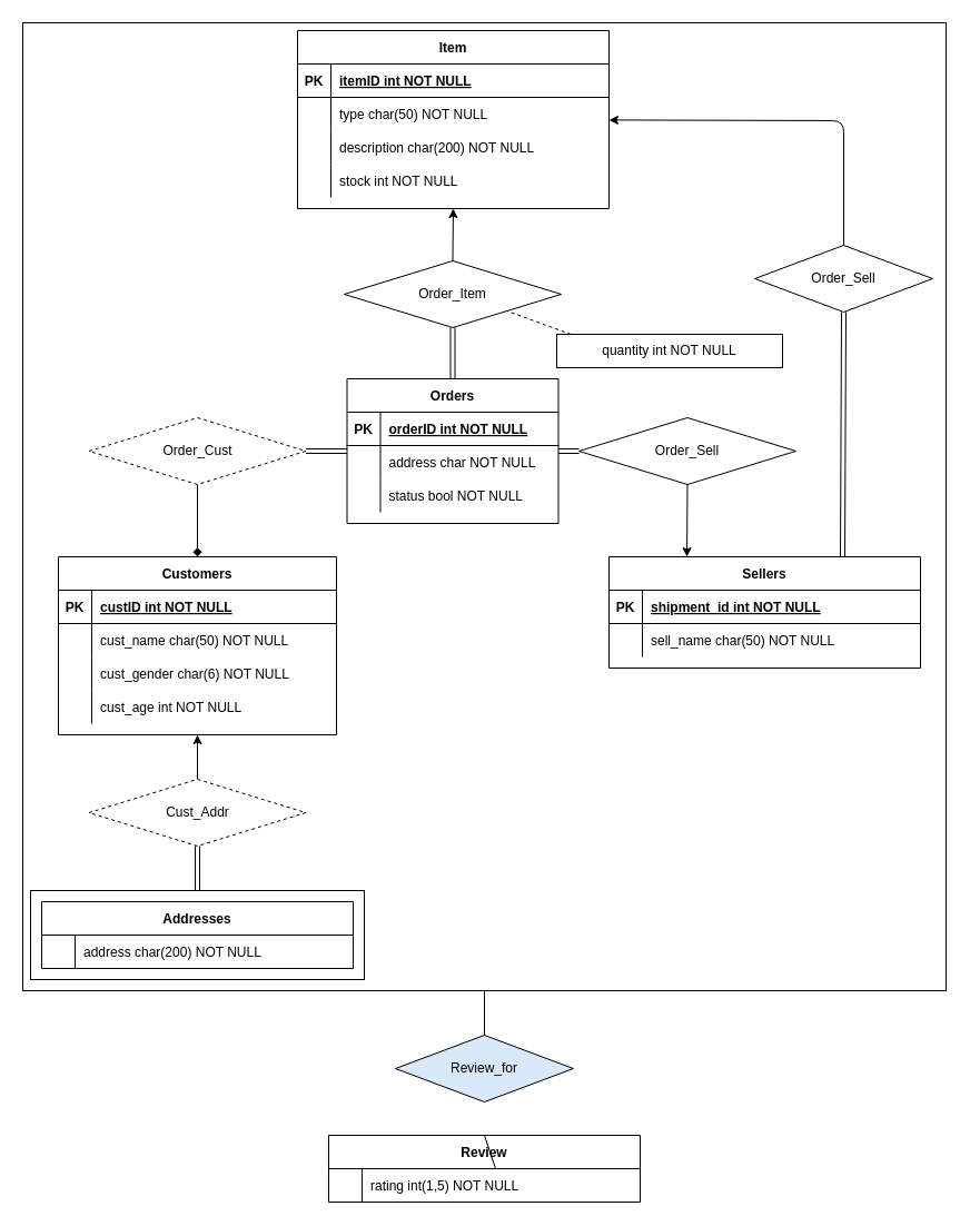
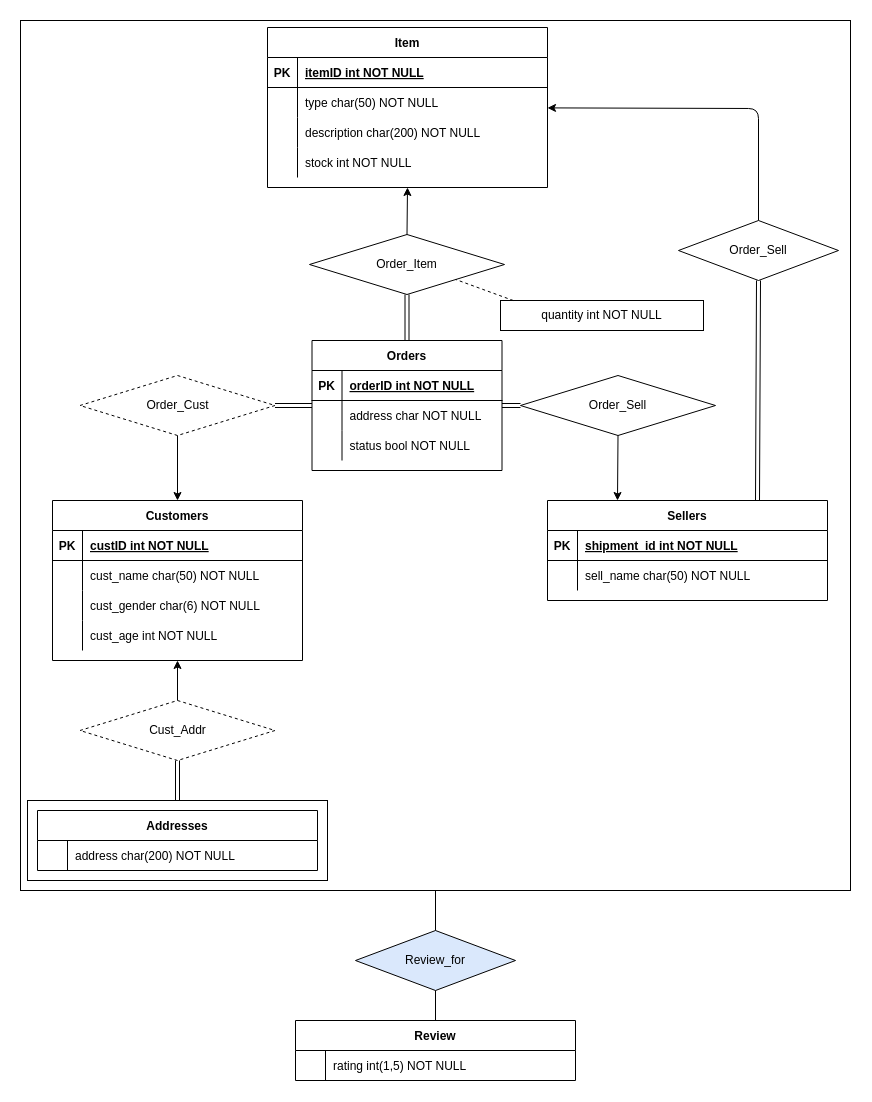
  <mxCell id="0" />
  <mxCell id="1" parent="0" />
  <mxCell id="2" value="" style="rounded=0;whiteSpace=wrap;html=1;" vertex="1" parent="1"><mxGeometry x="20" y="20" width="830" height="870" as="geometry" /></mxCell>
  <mxCell id="3" value="" style="rounded=0;whiteSpace=wrap;html=1;" vertex="1" parent="1"><mxGeometry x="27" y="800" width="300" height="80" as="geometry" /></mxCell>
  <mxCell id="4" value="Orders" style="shape=table;startSize=30;container=1;collapsible=1;childLayout=tableLayout;fixedRows=1;rowLines=0;fontStyle=1;align=center;resizeLast=1;" parent="1" vertex="1"><mxGeometry x="311.5" y="340" width="190" height="130" as="geometry" /></mxCell>
  <mxCell id="5" value="" style="shape=partialRectangle;collapsible=0;dropTarget=0;pointerEvents=0;fillColor=none;points=[[0,0.5],[1,0.5]];portConstraint=eastwest;top=0;left=0;right=0;bottom=1;" parent="4" vertex="1"><mxGeometry y="30" width="190" height="30" as="geometry" /></mxCell>
  <mxCell id="6" value="PK" style="shape=partialRectangle;overflow=hidden;connectable=0;fillColor=none;top=0;left=0;bottom=0;right=0;fontStyle=1;" parent="5" vertex="1"><mxGeometry width="30" height="30" as="geometry" /></mxCell>
  <mxCell id="7" value="orderID int NOT NULL " style="shape=partialRectangle;overflow=hidden;connectable=0;fillColor=none;top=0;left=0;bottom=0;right=0;align=left;spacingLeft=6;fontStyle=5;" parent="5" vertex="1"><mxGeometry x="30" width="160" height="30" as="geometry" /></mxCell>
  <mxCell id="8" value="" style="shape=partialRectangle;collapsible=0;dropTarget=0;pointerEvents=0;fillColor=none;points=[[0,0.5],[1,0.5]];portConstraint=eastwest;top=0;left=0;right=0;bottom=0;" parent="4" vertex="1"><mxGeometry y="60" width="190" height="30" as="geometry" /></mxCell>
  <mxCell id="9" value="" style="shape=partialRectangle;overflow=hidden;connectable=0;fillColor=none;top=0;left=0;bottom=0;right=0;" parent="8" vertex="1"><mxGeometry width="30" height="30" as="geometry" /></mxCell>
  <mxCell id="10" value="address char NOT NULL" style="shape=partialRectangle;overflow=hidden;connectable=0;fillColor=none;top=0;left=0;bottom=0;right=0;align=left;spacingLeft=6;" parent="8" vertex="1"><mxGeometry x="30" width="160" height="30" as="geometry" /></mxCell>
  <mxCell id="11" value="" style="shape=partialRectangle;collapsible=0;dropTarget=0;pointerEvents=0;fillColor=none;points=[[0,0.5],[1,0.5]];portConstraint=eastwest;top=0;left=0;right=0;bottom=0;" parent="4" vertex="1"><mxGeometry y="90" width="190" height="30" as="geometry" /></mxCell>
  <mxCell id="12" value="" style="shape=partialRectangle;overflow=hidden;connectable=0;fillColor=none;top=0;left=0;bottom=0;right=0;" parent="11" vertex="1"><mxGeometry width="30" height="30" as="geometry" /></mxCell>
  <mxCell id="13" value="status bool NOT NULL" style="shape=partialRectangle;overflow=hidden;connectable=0;fillColor=none;top=0;left=0;bottom=0;right=0;align=left;spacingLeft=6;" parent="11" vertex="1"><mxGeometry x="30" width="160" height="30" as="geometry" /></mxCell>
  <mxCell id="14" value="Sellers" style="shape=table;startSize=30;container=1;collapsible=1;childLayout=tableLayout;fixedRows=1;rowLines=0;fontStyle=1;align=center;resizeLast=1;" parent="1" vertex="1"><mxGeometry x="547" y="500" width="280" height="100" as="geometry" /></mxCell>
  <mxCell id="15" value="" style="shape=partialRectangle;collapsible=0;dropTarget=0;pointerEvents=0;fillColor=none;points=[[0,0.5],[1,0.5]];portConstraint=eastwest;top=0;left=0;right=0;bottom=1;" parent="14" vertex="1"><mxGeometry y="30" width="280" height="30" as="geometry" /></mxCell>
  <mxCell id="16" value="PK" style="shape=partialRectangle;overflow=hidden;connectable=0;fillColor=none;top=0;left=0;bottom=0;right=0;fontStyle=1;" parent="15" vertex="1"><mxGeometry width="30" height="30" as="geometry" /></mxCell>
  <mxCell id="17" value="shipment_id int NOT NULL " style="shape=partialRectangle;overflow=hidden;connectable=0;fillColor=none;top=0;left=0;bottom=0;right=0;align=left;spacingLeft=6;fontStyle=5;" parent="15" vertex="1"><mxGeometry x="30" width="250" height="30" as="geometry" /></mxCell>
  <mxCell id="18" value="" style="shape=partialRectangle;collapsible=0;dropTarget=0;pointerEvents=0;fillColor=none;points=[[0,0.5],[1,0.5]];portConstraint=eastwest;top=0;left=0;right=0;bottom=0;" parent="14" vertex="1"><mxGeometry y="60" width="280" height="30" as="geometry" /></mxCell>
  <mxCell id="19" value="" style="shape=partialRectangle;overflow=hidden;connectable=0;fillColor=none;top=0;left=0;bottom=0;right=0;" parent="18" vertex="1"><mxGeometry width="30" height="30" as="geometry" /></mxCell>
  <mxCell id="20" value="sell_name char(50) NOT NULL" style="shape=partialRectangle;overflow=hidden;connectable=0;fillColor=none;top=0;left=0;bottom=0;right=0;align=left;spacingLeft=6;" parent="18" vertex="1"><mxGeometry x="30" width="250" height="30" as="geometry" /></mxCell>
  <mxCell id="21" value="Customers" style="shape=table;startSize=30;container=1;collapsible=1;childLayout=tableLayout;fixedRows=1;rowLines=0;fontStyle=1;align=center;resizeLast=1;" parent="1" vertex="1"><mxGeometry x="52" y="500" width="250" height="160" as="geometry" /></mxCell>
  <mxCell id="22" value="" style="shape=partialRectangle;collapsible=0;dropTarget=0;pointerEvents=0;fillColor=none;points=[[0,0.5],[1,0.5]];portConstraint=eastwest;top=0;left=0;right=0;bottom=1;" parent="21" vertex="1"><mxGeometry y="30" width="250" height="30" as="geometry" /></mxCell>
  <mxCell id="23" value="PK" style="shape=partialRectangle;overflow=hidden;connectable=0;fillColor=none;top=0;left=0;bottom=0;right=0;fontStyle=1;" parent="22" vertex="1"><mxGeometry width="30" height="30" as="geometry" /></mxCell>
  <mxCell id="24" value="custID int NOT NULL " style="shape=partialRectangle;overflow=hidden;connectable=0;fillColor=none;top=0;left=0;bottom=0;right=0;align=left;spacingLeft=6;fontStyle=5;" parent="22" vertex="1"><mxGeometry x="30" width="220" height="30" as="geometry" /></mxCell>
  <mxCell id="25" value="" style="shape=partialRectangle;collapsible=0;dropTarget=0;pointerEvents=0;fillColor=none;points=[[0,0.5],[1,0.5]];portConstraint=eastwest;top=0;left=0;right=0;bottom=0;" parent="21" vertex="1"><mxGeometry y="60" width="250" height="30" as="geometry" /></mxCell>
  <mxCell id="26" value="" style="shape=partialRectangle;overflow=hidden;connectable=0;fillColor=none;top=0;left=0;bottom=0;right=0;" parent="25" vertex="1"><mxGeometry width="30" height="30" as="geometry" /></mxCell>
  <mxCell id="27" value="cust_name char(50) NOT NULL" style="shape=partialRectangle;overflow=hidden;connectable=0;fillColor=none;top=0;left=0;bottom=0;right=0;align=left;spacingLeft=6;" parent="25" vertex="1"><mxGeometry x="30" width="220" height="30" as="geometry" /></mxCell>
  <mxCell id="28" value="" style="shape=partialRectangle;collapsible=0;dropTarget=0;pointerEvents=0;fillColor=none;points=[[0,0.5],[1,0.5]];portConstraint=eastwest;top=0;left=0;right=0;bottom=0;" vertex="1" parent="21"><mxGeometry y="90" width="250" height="30" as="geometry" /></mxCell>
  <mxCell id="29" value="" style="shape=partialRectangle;overflow=hidden;connectable=0;fillColor=none;top=0;left=0;bottom=0;right=0;" vertex="1" parent="28"><mxGeometry width="30" height="30" as="geometry" /></mxCell>
  <mxCell id="30" value="cust_gender char(6) NOT NULL" style="shape=partialRectangle;overflow=hidden;connectable=0;fillColor=none;top=0;left=0;bottom=0;right=0;align=left;spacingLeft=6;" vertex="1" parent="28"><mxGeometry x="30" width="220" height="30" as="geometry" /></mxCell>
  <mxCell id="31" value="" style="shape=partialRectangle;collapsible=0;dropTarget=0;pointerEvents=0;fillColor=none;points=[[0,0.5],[1,0.5]];portConstraint=eastwest;top=0;left=0;right=0;bottom=0;" vertex="1" parent="21"><mxGeometry y="120" width="250" height="30" as="geometry" /></mxCell>
  <mxCell id="32" value="" style="shape=partialRectangle;overflow=hidden;connectable=0;fillColor=none;top=0;left=0;bottom=0;right=0;" vertex="1" parent="31"><mxGeometry width="30" height="30" as="geometry" /></mxCell>
  <mxCell id="33" value="cust_age int NOT NULL" style="shape=partialRectangle;overflow=hidden;connectable=0;fillColor=none;top=0;left=0;bottom=0;right=0;align=left;spacingLeft=6;" vertex="1" parent="31"><mxGeometry x="30" width="220" height="30" as="geometry" /></mxCell>
  <mxCell id="34" value="Addresses" style="shape=table;startSize=30;container=1;collapsible=1;childLayout=tableLayout;fixedRows=1;rowLines=0;fontStyle=1;align=center;resizeLast=1;" vertex="1" parent="1"><mxGeometry x="37" y="810" width="280" height="60" as="geometry" /></mxCell>
  <mxCell id="35" value="" style="shape=partialRectangle;collapsible=0;dropTarget=0;pointerEvents=0;fillColor=none;points=[[0,0.5],[1,0.5]];portConstraint=eastwest;top=0;left=0;right=0;bottom=0;" vertex="1" parent="34"><mxGeometry y="30" width="280" height="30" as="geometry" /></mxCell>
  <mxCell id="36" value="" style="shape=partialRectangle;overflow=hidden;connectable=0;fillColor=none;top=0;left=0;bottom=0;right=0;" vertex="1" parent="35"><mxGeometry width="30" height="30" as="geometry" /></mxCell>
  <mxCell id="37" value="address char(200) NOT NULL" style="shape=partialRectangle;overflow=hidden;connectable=0;fillColor=none;top=0;left=0;bottom=0;right=0;align=left;spacingLeft=6;" vertex="1" parent="35"><mxGeometry x="30" width="250" height="30" as="geometry" /></mxCell>
  <mxCell id="38" value="Cust_Addr" style="rhombus;whiteSpace=wrap;html=1;dashed=1;" vertex="1" parent="1"><mxGeometry x="79.5" y="700" width="195" height="60" as="geometry" /></mxCell>
  <mxCell id="39" value="" style="shape=link;html=1;exitX=0.5;exitY=0;exitDx=0;exitDy=0;entryX=0.5;entryY=1;entryDx=0;entryDy=0;" edge="1" parent="1" source="3" target="38"><mxGeometry width="100" relative="1" as="geometry"><mxPoint x="377" y="680" as="sourcePoint" /><mxPoint x="477" y="680" as="targetPoint" /></mxGeometry></mxCell>
  <mxCell id="40" value="" style="endArrow=classic;html=1;exitX=0.5;exitY=0;exitDx=0;exitDy=0;entryX=0.5;entryY=1;entryDx=0;entryDy=0;" edge="1" parent="1" source="38" target="21"><mxGeometry width="50" height="50" relative="1" as="geometry"><mxPoint x="407" y="700" as="sourcePoint" /><mxPoint x="457" y="650" as="targetPoint" /></mxGeometry></mxCell>
  <mxCell id="41" value="Order_Cust" style="rhombus;whiteSpace=wrap;html=1;dashed=1;" vertex="1" parent="1"><mxGeometry x="79.5" y="375" width="195" height="60" as="geometry" /></mxCell>
  <mxCell id="42" value="" style="shape=link;html=1;" edge="1" parent="1" source="4" target="41"><mxGeometry width="100" relative="1" as="geometry"><mxPoint x="161.5" y="860" as="sourcePoint" /><mxPoint x="249.5" y="405" as="targetPoint" /></mxGeometry></mxCell>
- <mxCell id="43" value="" style="endArrow=diamond;html=1;exitX=0.5;exitY=1;exitDx=0;exitDy=0;entryX=0.5;entryY=0;entryDx=0;entryDy=0;" edge="1" parent="1" source="41" target="21"><mxGeometry width="50" height="50" relative="1" as="geometry"><mxPoint x="187" y="710" as="sourcePoint" /><mxPoint x="187" y="670" as="targetPoint" /></mxGeometry></mxCell>
+ <mxCell id="43" value="" style="endArrow=classic;html=1;exitX=0.5;exitY=1;exitDx=0;exitDy=0;entryX=0.5;entryY=0;entryDx=0;entryDy=0;" edge="1" parent="1" source="41" target="21"><mxGeometry width="50" height="50" relative="1" as="geometry"><mxPoint x="187" y="710" as="sourcePoint" /><mxPoint x="187" y="670" as="targetPoint" /></mxGeometry></mxCell>
  <mxCell id="44" value="Order_Sell" style="rhombus;whiteSpace=wrap;html=1;" vertex="1" parent="1"><mxGeometry x="520" y="375" width="195" height="60" as="geometry" /></mxCell>
  <mxCell id="45" value="" style="shape=link;html=1;exitX=1;exitY=0.5;exitDx=0;exitDy=0;entryX=0;entryY=0.5;entryDx=0;entryDy=0;" edge="1" parent="1" source="4" target="44"><mxGeometry width="100" relative="1" as="geometry"><mxPoint x="441.5" y="820" as="sourcePoint" /><mxPoint x="507" y="405" as="targetPoint" /></mxGeometry></mxCell>
  <mxCell id="46" value="" style="endArrow=classic;html=1;exitX=0.5;exitY=1;exitDx=0;exitDy=0;entryX=0.25;entryY=0;entryDx=0;entryDy=0;" edge="1" parent="1" source="44" target="14"><mxGeometry width="50" height="50" relative="1" as="geometry"><mxPoint x="200.5" y="395" as="sourcePoint" /><mxPoint x="200" y="510" as="targetPoint" /></mxGeometry></mxCell>
  <mxCell id="47" value="Item" style="shape=table;startSize=30;container=1;collapsible=1;childLayout=tableLayout;fixedRows=1;rowLines=0;fontStyle=1;align=center;resizeLast=1;" vertex="1" parent="1"><mxGeometry x="267" y="27" width="280" height="160" as="geometry" /></mxCell>
  <mxCell id="48" value="" style="shape=partialRectangle;collapsible=0;dropTarget=0;pointerEvents=0;fillColor=none;points=[[0,0.5],[1,0.5]];portConstraint=eastwest;top=0;left=0;right=0;bottom=1;" vertex="1" parent="47"><mxGeometry y="30" width="280" height="30" as="geometry" /></mxCell>
  <mxCell id="49" value="PK" style="shape=partialRectangle;overflow=hidden;connectable=0;fillColor=none;top=0;left=0;bottom=0;right=0;fontStyle=1;" vertex="1" parent="48"><mxGeometry width="30" height="30" as="geometry" /></mxCell>
  <mxCell id="50" value="itemID int NOT NULL " style="shape=partialRectangle;overflow=hidden;connectable=0;fillColor=none;top=0;left=0;bottom=0;right=0;align=left;spacingLeft=6;fontStyle=5;" vertex="1" parent="48"><mxGeometry x="30" width="250" height="30" as="geometry" /></mxCell>
  <mxCell id="51" value="" style="shape=partialRectangle;collapsible=0;dropTarget=0;pointerEvents=0;fillColor=none;points=[[0,0.5],[1,0.5]];portConstraint=eastwest;top=0;left=0;right=0;bottom=0;" vertex="1" parent="47"><mxGeometry y="60" width="280" height="30" as="geometry" /></mxCell>
  <mxCell id="52" value="" style="shape=partialRectangle;overflow=hidden;connectable=0;fillColor=none;top=0;left=0;bottom=0;right=0;" vertex="1" parent="51"><mxGeometry width="30" height="30" as="geometry" /></mxCell>
  <mxCell id="53" value="type char(50) NOT NULL" style="shape=partialRectangle;overflow=hidden;connectable=0;fillColor=none;top=0;left=0;bottom=0;right=0;align=left;spacingLeft=6;" vertex="1" parent="51"><mxGeometry x="30" width="250" height="30" as="geometry" /></mxCell>
  <mxCell id="54" value="" style="shape=partialRectangle;collapsible=0;dropTarget=0;pointerEvents=0;fillColor=none;points=[[0,0.5],[1,0.5]];portConstraint=eastwest;top=0;left=0;right=0;bottom=0;" vertex="1" parent="47"><mxGeometry y="90" width="280" height="30" as="geometry" /></mxCell>
  <mxCell id="55" value="" style="shape=partialRectangle;overflow=hidden;connectable=0;fillColor=none;top=0;left=0;bottom=0;right=0;" vertex="1" parent="54"><mxGeometry width="30" height="30" as="geometry" /></mxCell>
  <mxCell id="56" value="description char(200) NOT NULL" style="shape=partialRectangle;overflow=hidden;connectable=0;fillColor=none;top=0;left=0;bottom=0;right=0;align=left;spacingLeft=6;" vertex="1" parent="54"><mxGeometry x="30" width="250" height="30" as="geometry" /></mxCell>
  <mxCell id="57" value="" style="shape=partialRectangle;collapsible=0;dropTarget=0;pointerEvents=0;fillColor=none;points=[[0,0.5],[1,0.5]];portConstraint=eastwest;top=0;left=0;right=0;bottom=0;" vertex="1" parent="47"><mxGeometry y="120" width="280" height="30" as="geometry" /></mxCell>
  <mxCell id="58" value="" style="shape=partialRectangle;overflow=hidden;connectable=0;fillColor=none;top=0;left=0;bottom=0;right=0;" vertex="1" parent="57"><mxGeometry width="30" height="30" as="geometry" /></mxCell>
  <mxCell id="59" value="stock int NOT NULL" style="shape=partialRectangle;overflow=hidden;connectable=0;fillColor=none;top=0;left=0;bottom=0;right=0;align=left;spacingLeft=6;" vertex="1" parent="57"><mxGeometry x="30" width="250" height="30" as="geometry" /></mxCell>
  <mxCell id="60" value="Order_Item" style="rhombus;whiteSpace=wrap;html=1;" vertex="1" parent="1"><mxGeometry x="309" y="234" width="195" height="60" as="geometry" /></mxCell>
  <mxCell id="61" value="" style="shape=link;html=1;exitX=0.5;exitY=0;exitDx=0;exitDy=0;entryX=0.5;entryY=1;entryDx=0;entryDy=0;" edge="1" parent="1" source="4" target="60"><mxGeometry width="100" relative="1" as="geometry"><mxPoint x="511.5" y="415" as="sourcePoint" /><mxPoint x="561.5" y="415" as="targetPoint" /></mxGeometry></mxCell>
  <mxCell id="62" value="" style="endArrow=classic;html=1;exitX=0.5;exitY=0;exitDx=0;exitDy=0;entryX=0.5;entryY=1;entryDx=0;entryDy=0;" edge="1" parent="1" source="60" target="47"><mxGeometry width="50" height="50" relative="1" as="geometry"><mxPoint x="659" y="445" as="sourcePoint" /><mxPoint x="659" y="510" as="targetPoint" /></mxGeometry></mxCell>
  <mxCell id="63" value="quantity int NOT NULL" style="rounded=0;whiteSpace=wrap;html=1;" vertex="1" parent="1"><mxGeometry x="500" y="300" width="203" height="30" as="geometry" /></mxCell>
  <mxCell id="64" value="" style="endArrow=none;dashed=1;html=1;exitX=0.25;exitY=0;exitDx=0;exitDy=0;entryX=1;entryY=1;entryDx=0;entryDy=0;" edge="1" parent="1" target="60"><mxGeometry width="50" height="50" relative="1" as="geometry"><mxPoint x="512.75" y="300" as="sourcePoint" /><mxPoint x="582" y="240" as="targetPoint" /></mxGeometry></mxCell>
  <mxCell id="65" value="Order_Sell" style="rhombus;whiteSpace=wrap;html=1;" vertex="1" parent="1"><mxGeometry x="678" y="220" width="160" height="60" as="geometry" /></mxCell>
  <mxCell id="66" value="" style="shape=link;html=1;exitX=0.75;exitY=0;exitDx=0;exitDy=0;entryX=0.5;entryY=1;entryDx=0;entryDy=0;" edge="1" parent="1" source="14" target="65"><mxGeometry width="100" relative="1" as="geometry"><mxPoint x="720" y="330" as="sourcePoint" /><mxPoint x="820" y="330" as="targetPoint" /></mxGeometry></mxCell>
  <mxCell id="67" value="" style="endArrow=classic;html=1;exitX=0.5;exitY=0;exitDx=0;exitDy=0;" edge="1" parent="1" source="65" target="47"><mxGeometry width="50" height="50" relative="1" as="geometry"><mxPoint x="416.5" y="244" as="sourcePoint" /><mxPoint x="710" y="90" as="targetPoint" /><Array as="points"><mxPoint x="758" y="108" /></Array></mxGeometry></mxCell>
  <mxCell id="68" value="Review_for" style="rhombus;whiteSpace=wrap;html=1;fillColor=#dae8fc;" vertex="1" parent="1"><mxGeometry x="355" y="930" width="160" height="60" as="geometry" /></mxCell>
  <mxCell id="69" value="" style="endArrow=none;html=1;exitX=0.5;exitY=0;exitDx=0;exitDy=0;" edge="1" parent="1" source="68" target="2"><mxGeometry width="50" height="50" relative="1" as="geometry"><mxPoint x="690" y="890" as="sourcePoint" /><mxPoint x="740" y="840" as="targetPoint" /></mxGeometry></mxCell>
  <mxCell id="70" value="Review" style="shape=table;startSize=30;container=1;collapsible=1;childLayout=tableLayout;fixedRows=1;rowLines=0;fontStyle=1;align=center;resizeLast=1;" vertex="1" parent="1"><mxGeometry x="295" y="1020" width="280" height="60" as="geometry" /></mxCell>
  <mxCell id="71" value="" style="shape=partialRectangle;collapsible=0;dropTarget=0;pointerEvents=0;fillColor=none;points=[[0,0.5],[1,0.5]];portConstraint=eastwest;top=0;left=0;right=0;bottom=0;" vertex="1" parent="70"><mxGeometry y="30" width="280" height="30" as="geometry" /></mxCell>
  <mxCell id="72" value="" style="shape=partialRectangle;overflow=hidden;connectable=0;fillColor=none;top=0;left=0;bottom=0;right=0;" vertex="1" parent="71"><mxGeometry width="30" height="30" as="geometry" /></mxCell>
  <mxCell id="73" value="rating int(1,5) NOT NULL" style="shape=partialRectangle;overflow=hidden;connectable=0;fillColor=none;top=0;left=0;bottom=0;right=0;align=left;spacingLeft=6;" vertex="1" parent="71"><mxGeometry x="30" width="250" height="30" as="geometry" /></mxCell>
- <mxCell id="74" value="" style="endArrow=none;html=1;exitX=0.5;exitY=0;exitDx=0;exitDy=0;" edge="1" parent="1" source="70" target="73"><mxGeometry width="50" height="50" relative="1" as="geometry"><mxPoint x="445" y="940" as="sourcePoint" /><mxPoint x="445" y="900" as="targetPoint" /></mxGeometry></mxCell>
+ <mxCell id="74" value="" style="endArrow=none;html=1;exitX=0.5;exitY=0;exitDx=0;exitDy=0;entryX=0.5;entryY=1;entryDx=0;entryDy=0;" edge="1" parent="1" source="70" target="68"><mxGeometry width="50" height="50" relative="1" as="geometry"><mxPoint x="445" y="940" as="sourcePoint" /><mxPoint x="445" y="900" as="targetPoint" /></mxGeometry></mxCell>
